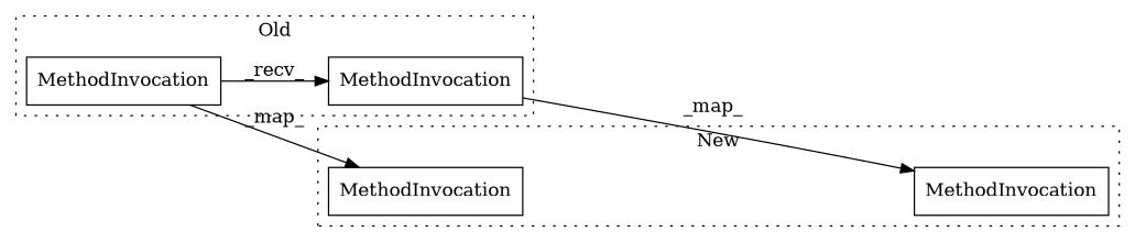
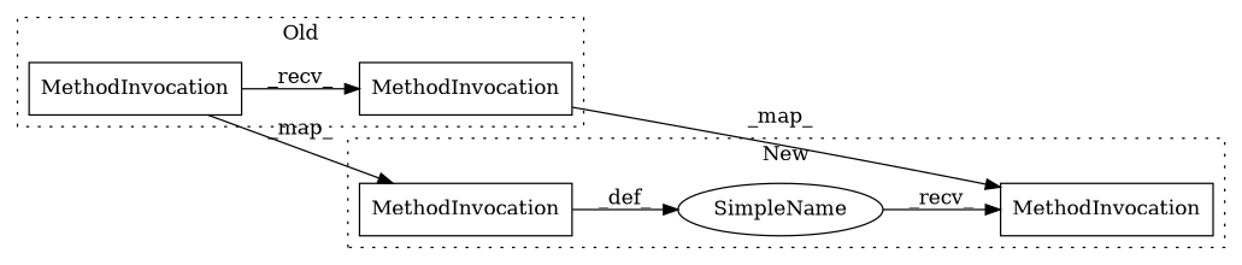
  digraph {
    rankdir=LR
    node [a=32 l=7 shape=box]
    n1 [label=MethodInvocation s=1535]
    n2 [l="17,1" label=MethodInvocation s="1115,1175"]
    n3 [label=MethodInvocation s=1589]
    n4 [l="17,1" label=MethodInvocation s="1078,1138"]
+   n5 [a=42 l=9 label=SimpleName s=1058 shape=ellipse]
    subgraph cluster_1 {
      label=Old
      style=dotted
      n1
      n2
    }
    subgraph cluster_2 {
      label=New
      style=dotted
      n3
      n4
+     n5
    }
    n1 -> n3 [label=_map_]
    n2 -> n1 [label=_recv_]
    n2 -> n4 [label=_map_]
+   n4 -> n5 [label=_def_]
+   n5 -> n3 [label=_recv_]
  }
